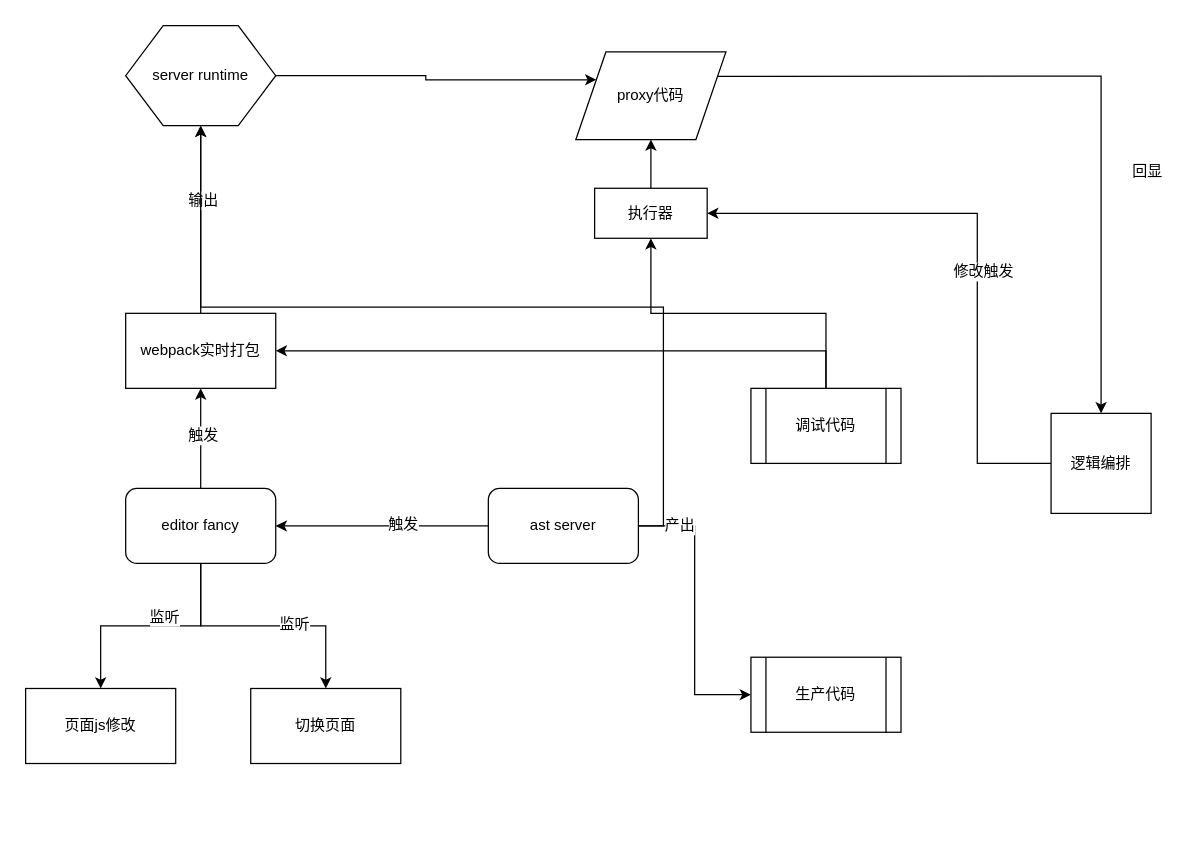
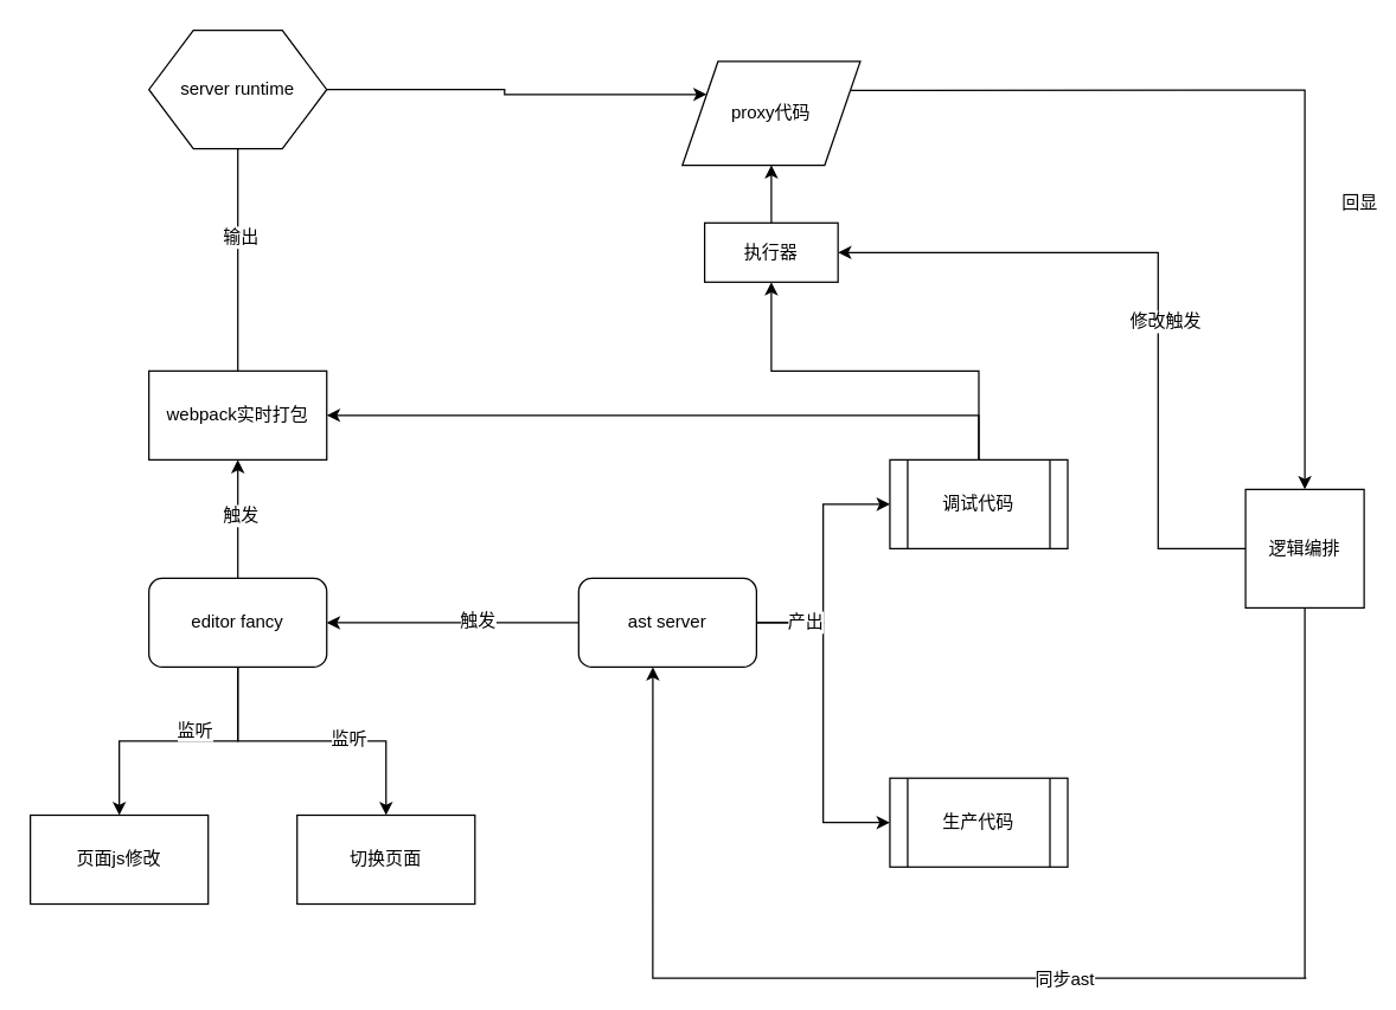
  <mxCell id="0" />
  <mxCell id="1" parent="0" />
- <mxCell id="2" style="edgeStyle=orthogonalEdgeStyle;rounded=0;orthogonalLoop=1;jettySize=auto;html=1;exitX=0.5;exitY=0;exitDx=0;exitDy=0;entryX=0.5;entryY=1;entryDx=0;entryDy=0;" edge="1" parent="1" source="4" target="25"><mxGeometry relative="1" as="geometry" /></mxCell>
+ <mxCell id="2" style="edgeStyle=orthogonalEdgeStyle;rounded=0;orthogonalLoop=1;jettySize=auto;html=1;exitX=0.5;exitY=0;exitDx=0;exitDy=0;entryX=0.5;entryY=1;entryDx=0;entryDy=0;endArrow=none;" edge="1" parent="1" source="4" target="25"><mxGeometry relative="1" as="geometry" /></mxCell>
  <mxCell id="3" value="输出" style="text;html=1;align=center;verticalAlign=middle;resizable=0;points=[];;labelBackgroundColor=#ffffff;" vertex="1" connectable="0" parent="2"><mxGeometry x="0.219" y="-1" relative="1" as="geometry"><mxPoint as="offset" /></mxGeometry></mxCell>
  <mxCell id="4" value="webpack实时打包" style="rounded=0;whiteSpace=wrap;html=1;" parent="1" vertex="1"><mxGeometry x="100" y="250" width="120" height="60" as="geometry" /></mxCell>
  <mxCell id="5" style="edgeStyle=orthogonalEdgeStyle;rounded=0;orthogonalLoop=1;jettySize=auto;html=1;exitX=0.5;exitY=1;exitDx=0;exitDy=0;entryX=0.5;entryY=0;entryDx=0;entryDy=0;" parent="1" source="11" target="12" edge="1"><mxGeometry relative="1" as="geometry" /></mxCell>
  <mxCell id="6" value="监听" style="text;html=1;align=center;verticalAlign=middle;resizable=0;points=[];;labelBackgroundColor=#ffffff;" parent="5" vertex="1" connectable="0"><mxGeometry x="-0.529" y="-8" relative="1" as="geometry"><mxPoint x="-22" as="offset" /></mxGeometry></mxCell>
  <mxCell id="7" style="edgeStyle=orthogonalEdgeStyle;rounded=0;orthogonalLoop=1;jettySize=auto;html=1;exitX=0.5;exitY=1;exitDx=0;exitDy=0;entryX=0.5;entryY=0;entryDx=0;entryDy=0;" parent="1" source="11" target="13" edge="1"><mxGeometry relative="1" as="geometry" /></mxCell>
  <mxCell id="8" value="监听" style="text;html=1;align=center;verticalAlign=middle;resizable=0;points=[];;labelBackgroundColor=#ffffff;" parent="7" vertex="1" connectable="0"><mxGeometry x="0.237" y="2" relative="1" as="geometry"><mxPoint as="offset" /></mxGeometry></mxCell>
  <mxCell id="9" style="edgeStyle=orthogonalEdgeStyle;rounded=0;orthogonalLoop=1;jettySize=auto;html=1;exitX=0.5;exitY=0;exitDx=0;exitDy=0;entryX=0.5;entryY=1;entryDx=0;entryDy=0;" parent="1" source="11" target="4" edge="1"><mxGeometry relative="1" as="geometry" /></mxCell>
  <mxCell id="10" value="触发" style="text;html=1;align=center;verticalAlign=middle;resizable=0;points=[];;labelBackgroundColor=#ffffff;" parent="9" vertex="1" connectable="0"><mxGeometry x="0.08" y="-1" relative="1" as="geometry"><mxPoint as="offset" /></mxGeometry></mxCell>
  <mxCell id="11" value="editor fancy" style="rounded=1;whiteSpace=wrap;html=1;" parent="1" vertex="1"><mxGeometry x="100" y="390" width="120" height="60" as="geometry" /></mxCell>
  <mxCell id="12" value="页面js修改" style="rounded=0;whiteSpace=wrap;html=1;" parent="1" vertex="1"><mxGeometry x="20" y="550" width="120" height="60" as="geometry" /></mxCell>
  <mxCell id="13" value="切换页面" style="rounded=0;whiteSpace=wrap;html=1;" parent="1" vertex="1"><mxGeometry x="200" y="550" width="120" height="60" as="geometry" /></mxCell>
  <mxCell id="14" style="edgeStyle=orthogonalEdgeStyle;rounded=0;orthogonalLoop=1;jettySize=auto;html=1;exitX=0;exitY=0.5;exitDx=0;exitDy=0;entryX=1;entryY=0.5;entryDx=0;entryDy=0;" parent="1" source="19" target="11" edge="1"><mxGeometry relative="1" as="geometry" /></mxCell>
  <mxCell id="15" value="触发" style="text;html=1;align=center;verticalAlign=middle;resizable=0;points=[];;labelBackgroundColor=#ffffff;" parent="14" vertex="1" connectable="0"><mxGeometry x="-0.188" y="-2" relative="1" as="geometry"><mxPoint as="offset" /></mxGeometry></mxCell>
- <mxCell id="16" style="edgeStyle=orthogonalEdgeStyle;rounded=0;orthogonalLoop=1;jettySize=auto;html=1;exitX=1;exitY=0.5;exitDx=0;exitDy=0;" edge="1" parent="1" source="19" target="25"><mxGeometry relative="1" as="geometry" /></mxCell>
+ <mxCell id="16" style="edgeStyle=orthogonalEdgeStyle;rounded=0;orthogonalLoop=1;jettySize=auto;html=1;exitX=1;exitY=0.5;exitDx=0;exitDy=0;entryX=0;entryY=0.5;entryDx=0;entryDy=0;" edge="1" parent="1" source="19" target="23"><mxGeometry relative="1" as="geometry" /></mxCell>
  <mxCell id="17" style="edgeStyle=orthogonalEdgeStyle;rounded=0;orthogonalLoop=1;jettySize=auto;html=1;exitX=1;exitY=0.5;exitDx=0;exitDy=0;entryX=0;entryY=0.5;entryDx=0;entryDy=0;" edge="1" parent="1" source="19" target="20"><mxGeometry relative="1" as="geometry" /></mxCell>
  <mxCell id="18" value="产出" style="text;html=1;align=center;verticalAlign=middle;resizable=0;points=[];;labelBackgroundColor=#ffffff;" vertex="1" connectable="0" parent="17"><mxGeometry x="-0.719" y="1" relative="1" as="geometry"><mxPoint as="offset" /></mxGeometry></mxCell>
  <mxCell id="19" value="ast server" style="rounded=1;whiteSpace=wrap;html=1;" parent="1" vertex="1"><mxGeometry x="390" y="390" width="120" height="60" as="geometry" /></mxCell>
  <mxCell id="20" value="生产代码" style="shape=process;whiteSpace=wrap;html=1;backgroundOutline=1;" parent="1" vertex="1"><mxGeometry x="600" y="525" width="120" height="60" as="geometry" /></mxCell>
  <mxCell id="21" style="edgeStyle=orthogonalEdgeStyle;rounded=0;orthogonalLoop=1;jettySize=auto;html=1;exitX=0.5;exitY=0;exitDx=0;exitDy=0;entryX=1;entryY=0.5;entryDx=0;entryDy=0;" edge="1" parent="1" source="23" target="4"><mxGeometry relative="1" as="geometry" /></mxCell>
  <mxCell id="22" style="edgeStyle=orthogonalEdgeStyle;rounded=0;orthogonalLoop=1;jettySize=auto;html=1;exitX=0.5;exitY=0;exitDx=0;exitDy=0;entryX=0.5;entryY=1;entryDx=0;entryDy=0;" edge="1" parent="1" source="23" target="35"><mxGeometry relative="1" as="geometry" /></mxCell>
  <mxCell id="23" value="调试代码" style="shape=process;whiteSpace=wrap;html=1;backgroundOutline=1;" parent="1" vertex="1"><mxGeometry x="600" y="310" width="120" height="60" as="geometry" /></mxCell>
  <mxCell id="24" style="edgeStyle=orthogonalEdgeStyle;rounded=0;orthogonalLoop=1;jettySize=auto;html=1;exitX=1;exitY=0.5;exitDx=0;exitDy=0;entryX=0;entryY=0.25;entryDx=0;entryDy=0;" edge="1" parent="1" source="25" target="28"><mxGeometry relative="1" as="geometry"><mxPoint x="440" y="59.765" as="targetPoint" /></mxGeometry></mxCell>
  <mxCell id="25" value="server runtime" style="shape=hexagon;perimeter=hexagonPerimeter2;whiteSpace=wrap;html=1;" vertex="1" parent="1"><mxGeometry x="100" y="20" width="120" height="80" as="geometry" /></mxCell>
  <mxCell id="26" style="edgeStyle=orthogonalEdgeStyle;rounded=0;orthogonalLoop=1;jettySize=auto;html=1;exitX=1;exitY=0.25;exitDx=0;exitDy=0;entryX=0.5;entryY=0;entryDx=0;entryDy=0;" edge="1" parent="1" source="28" target="33"><mxGeometry relative="1" as="geometry" /></mxCell>
  <mxCell id="27" value="回显" style="text;html=1;align=center;verticalAlign=middle;resizable=0;points=[];;labelBackgroundColor=#ffffff;" vertex="1" connectable="0" parent="26"><mxGeometry x="0.059" y="-38" relative="1" as="geometry"><mxPoint x="38" y="38" as="offset" /></mxGeometry></mxCell>
  <mxCell id="28" value="proxy代码" style="shape=parallelogram;perimeter=parallelogramPerimeter;whiteSpace=wrap;html=1;" vertex="1" parent="1"><mxGeometry x="460" y="41" width="120" height="70" as="geometry" /></mxCell>
+ <mxCell id="29" style="edgeStyle=orthogonalEdgeStyle;rounded=0;orthogonalLoop=1;jettySize=auto;html=1;exitX=0.5;exitY=1;exitDx=0;exitDy=0;entryX=0.417;entryY=1;entryDx=0;entryDy=0;entryPerimeter=0;" edge="1" parent="1" source="33" target="19"><mxGeometry relative="1" as="geometry"><Array as="points"><mxPoint x="881" y="660" /><mxPoint x="441" y="660" /></Array></mxGeometry></mxCell>
+ <mxCell id="30" value="同步ast" style="text;html=1;align=center;verticalAlign=middle;resizable=0;points=[];;labelBackgroundColor=#ffffff;" vertex="1" connectable="0" parent="29"><mxGeometry x="-0.079" relative="1" as="geometry"><mxPoint as="offset" /></mxGeometry></mxCell>
  <mxCell id="31" style="edgeStyle=orthogonalEdgeStyle;rounded=0;orthogonalLoop=1;jettySize=auto;html=1;exitX=0;exitY=0.5;exitDx=0;exitDy=0;entryX=1;entryY=0.5;entryDx=0;entryDy=0;" edge="1" parent="1" source="33" target="35"><mxGeometry relative="1" as="geometry"><Array as="points"><mxPoint x="781" y="370" /><mxPoint x="781" y="170" /></Array></mxGeometry></mxCell>
  <mxCell id="32" value="修改触发" style="text;html=1;align=center;verticalAlign=middle;resizable=0;points=[];;labelBackgroundColor=#ffffff;" vertex="1" connectable="0" parent="31"><mxGeometry x="-0.104" y="-4" relative="1" as="geometry"><mxPoint as="offset" /></mxGeometry></mxCell>
  <mxCell id="33" value="逻辑编排" style="whiteSpace=wrap;html=1;aspect=fixed;" vertex="1" parent="1"><mxGeometry x="840" y="330" width="80" height="80" as="geometry" /></mxCell>
  <mxCell id="34" style="edgeStyle=orthogonalEdgeStyle;rounded=0;orthogonalLoop=1;jettySize=auto;html=1;exitX=0.5;exitY=0;exitDx=0;exitDy=0;entryX=0.5;entryY=1;entryDx=0;entryDy=0;" edge="1" parent="1" source="35" target="28"><mxGeometry relative="1" as="geometry" /></mxCell>
  <mxCell id="35" value="执行器" style="rounded=0;whiteSpace=wrap;html=1;" vertex="1" parent="1"><mxGeometry x="475" y="150" width="90" height="40" as="geometry" /></mxCell>
